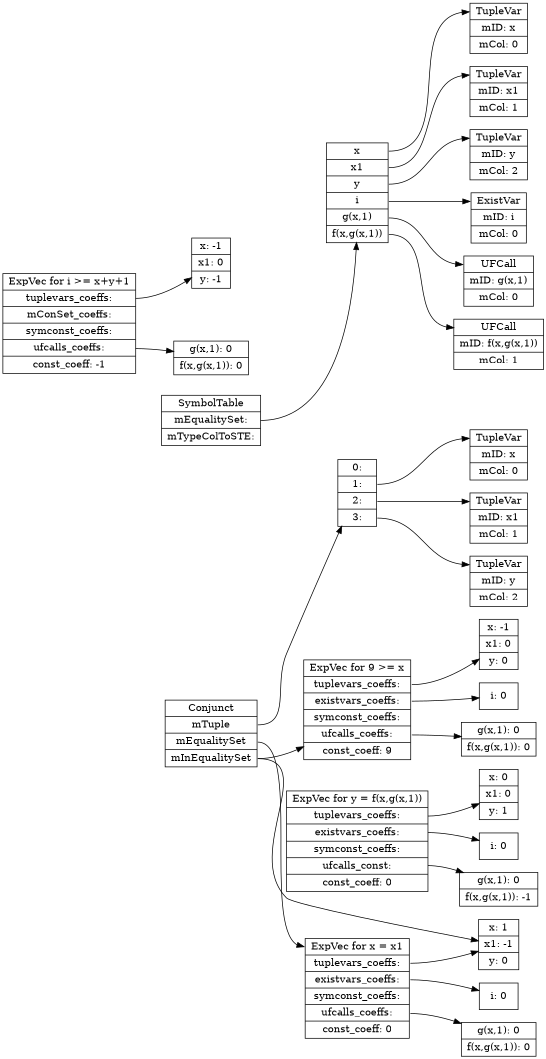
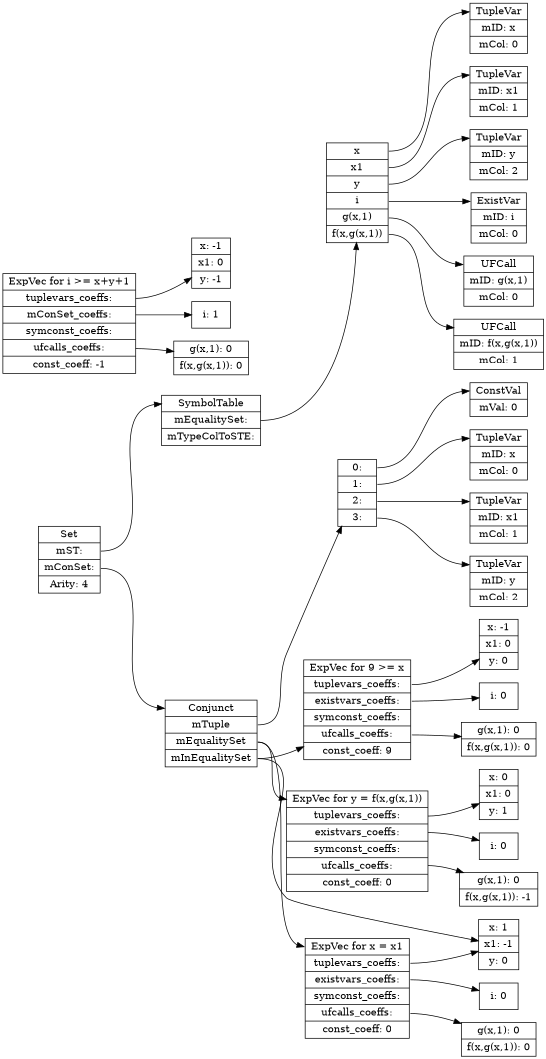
  digraph {
    rankdir=LR
    node [shape=record]
    edge [tailport=f1]
+   n1 [label=" <f0> Set | <f1> mST: | <f2> mConSet: | <f3> Arity: 4"]
    n2 [label=" <f0> SymbolTable | <f1> mEqualitySet: | <f3> mTypeColToSTE: "]
    n3 [label=" <f0> Conjunct | <f1> mTuple | <f2> mEqualitySet | <f3> mInEqualitySet"]
    n4 [label=" <f0> x | <f1> x1 | <f2> y | <f3> i | <f4> g(x,1) | <f5> f(x,g(x,1)) "]
-   n5 [label=" <f0> ExpVec for y = f(x,g(x,1)) |  <f1> tuplevars_coeffs: | <f2> existvars_coeffs: | <f3> symconst_coeffs: | <f4> ufcalls_const: | <f5> const_coeff: 0"]
+   n5 [label=" <f0> ExpVec for y = f(x,g(x,1)) |  <f1> tuplevars_coeffs: | <f2> existvars_coeffs: | <f3> symconst_coeffs: | <f4> ufcalls_coeffs: | <f5> const_coeff: 0"]
    n6 [label=" <f0> ExpVec for x = x1 |  <f1> tuplevars_coeffs: | <f2> existvars_coeffs: | <f3> symconst_coeffs: | <f4> ufcalls_coeffs: | <f5> const_coeff: 0"]
    n7 [label=" <f0> ExpVec for 9 \>=  x |  <f1> tuplevars_coeffs: | <f2> existvars_coeffs: | <f3> symconst_coeffs: | <f4> ufcalls_coeffs: | <f5> const_coeff: 9"]
    n8 [label=" <f0> 0: | <f1> 1: | <f2> 2: | <f3> 3: "]
    n9 [label="<f0> x: 1 | <f1> x1: -1 | <f2> y: 0 "]
    n10 [label=" <f0> TupleVar | <f1> mID: x | <f3> mCol: 0"]
    n11 [label=" <f0> TupleVar | <f1> mID: x1 | <f3> mCol: 1"]
    n12 [label=" <f0> TupleVar | <f1> mID: y | <f3> mCol: 2"]
    n13 [label=" <f0> ExistVar | <f1> mID: i | <f3> mCol: 0"]
    n14 [label=" <f0> UFCall | <f1> mID: g(x,1) | <f3> mCol: 0"]
    n15 [label=" <f0> UFCall | <f1> mID: f(x,g(x,1)) | <f3> mCol: 1"]
    n16 [label="<f0> x: 0 | <f1> x1: 0 | <f2> y: 1 "]
    n17 [label="<f0> i: 0 "]
    n18 [label="<f0> g(x,1): 0 | <f1> f(x,g(x,1)): -1 "]
    n19 [label="<f0> i: 0 "]
    n20 [label="<f0> g(x,1): 0 | <f1> f(x,g(x,1)): 0 "]
    n21 [label=" <f0> ExpVec for i \>=  x+y+1 |  <f1> tuplevars_coeffs: | <f2> mConSet_coeffs: | <f3> symconst_coeffs: | <f4> ufcalls_coeffs: | <f5> const_coeff: -1"]
    n22 [label="<f0> x: -1 | <f1> x1: 0 | <f2> y: -1 "]
+   n23 [label="<f0> i: 1 "]
    n24 [label="<f0> g(x,1): 0 | <f1> f(x,g(x,1)): 0 "]
    n25 [label="<f0> x: -1 | <f1> x1: 0 | <f2> y: 0 "]
    n26 [label="<f0> i: 0 "]
    n27 [label="<f0> g(x,1): 0 | <f1> f(x,g(x,1)): 0 "]
+   n28 [label=" <f0> ConstVal | <f1> mVal: 0 "]
    n29 [label=" <f0> TupleVar | <f1> mID: x | <f2> mCol: 0 "]
    n30 [label=" <f0> TupleVar | <f1> mID: x1 | <f2> mCol: 1 "]
    n31 [label=" <f0> TupleVar | <f1> mID: y | <f2> mCol: 2 "]
+   n1 -> n2 [headport=f0]
+   n1 -> n3 [headport=f0 tailport=f2]
    n2 -> n4
+   n3 -> n5 [headport=f0 tailport=f2]
    n3 -> n6 [headport=f0 tailport=f2]
    n3 -> n7 [tailport=f3]
    n3 -> n8
    n3 -> n9 [tailport=f3]
    n4 -> n10 [headport=f0 tailport=f0]
    n4 -> n11 [headport=f0]
    n4 -> n12 [headport=f0 tailport=f2]
    n4 -> n13 [headport=f0 tailport=f3]
    n4 -> n14 [headport=f0 tailport=f4]
    n4 -> n15 [headport=f0 tailport=f5]
    n5 -> n16
    n5 -> n17 [tailport=f2]
    n5 -> n18 [tailport=f4]
    n6 -> n9
    n6 -> n19 [tailport=f2]
    n6 -> n20 [tailport=f4]
    n7 -> n25
    n7 -> n26 [tailport=f2]
    n7 -> n27 [tailport=f4]
+   n8 -> n28 [headport=f0 tailport=f0]
    n8 -> n29 [headport=f0]
    n8 -> n30 [headport=f0 tailport=f2]
    n8 -> n31 [headport=f0 tailport=f3]
    n21 -> n22
+   n21 -> n23 [tailport=f2]
    n21 -> n24 [tailport=f4]
  }
